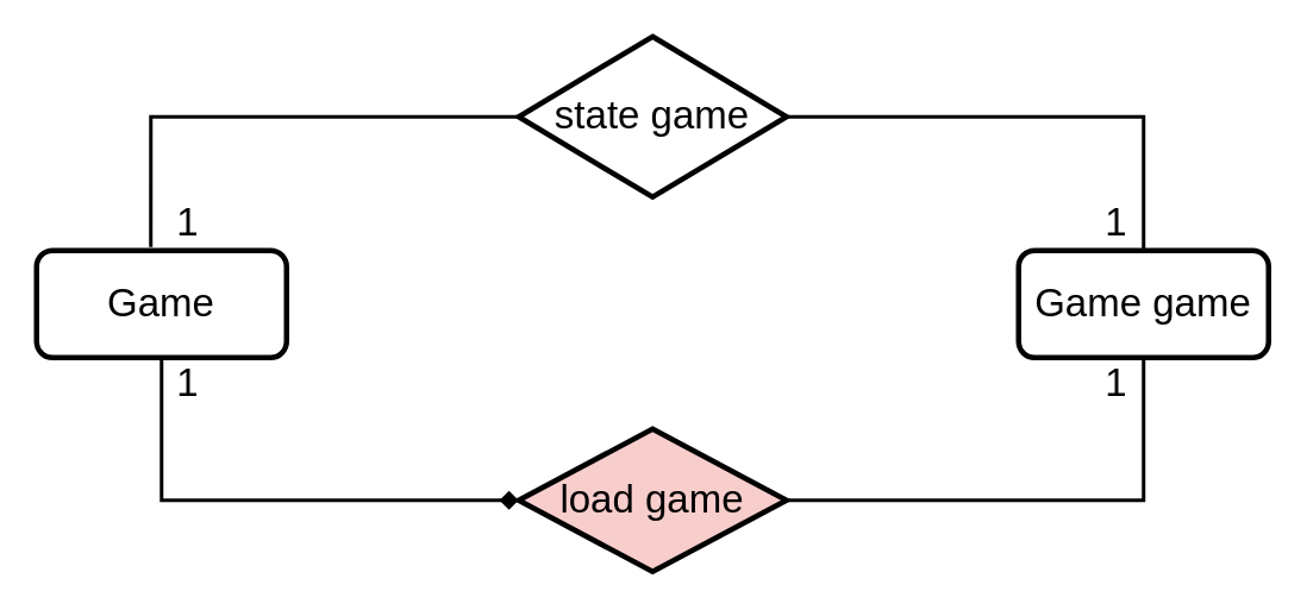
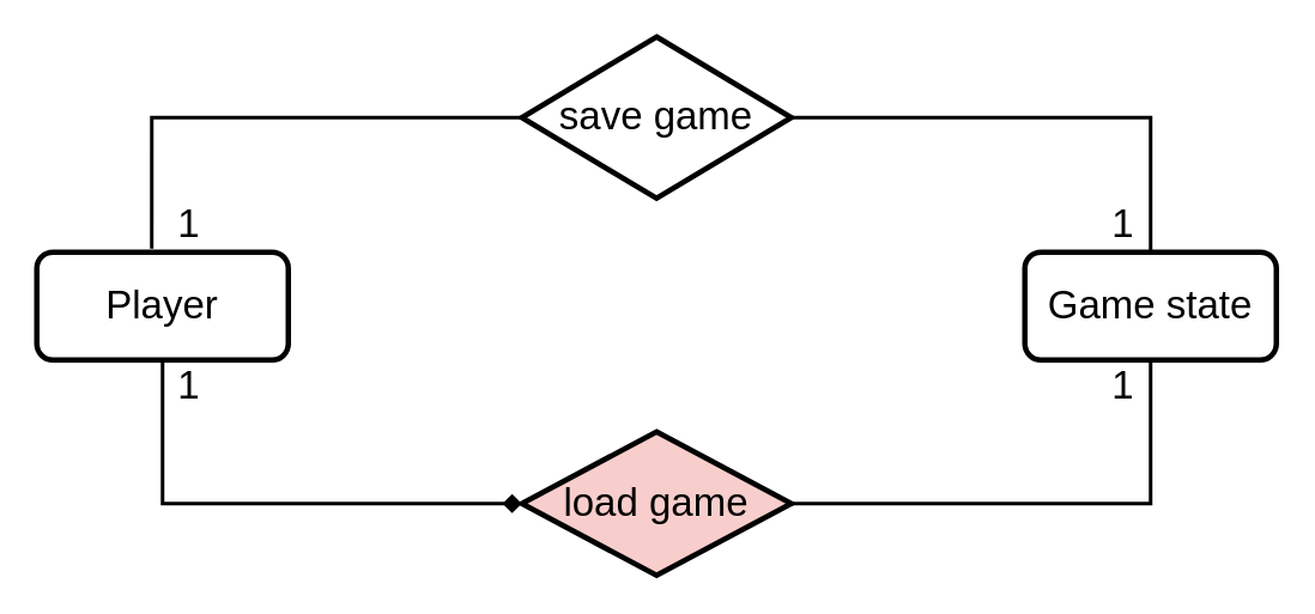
  <mxCell id="0" />
  <mxCell id="1" parent="0" />
- <mxCell id="2" value="&lt;font style=&quot;font-size: 22px&quot;&gt;Game game&lt;/font&gt;" style="rounded=1;whiteSpace=wrap;html=1;strokeWidth=3;" parent="1" vertex="1"><mxGeometry x="570" y="140" width="140" height="60" as="geometry" /></mxCell>
- <mxCell id="3" value="&lt;font style=&quot;font-size: 22px&quot;&gt;Game&lt;/font&gt;" style="rounded=1;whiteSpace=wrap;html=1;strokeWidth=3;" parent="1" vertex="1"><mxGeometry x="20" y="140" width="140" height="60" as="geometry" /></mxCell>
- <mxCell id="4" value="state game" style="rhombus;whiteSpace=wrap;html=1;fontSize=22;strokeWidth=3;" vertex="1" parent="1"><mxGeometry x="290" y="20" width="150" height="90" as="geometry" /></mxCell>
+ <mxCell id="2" value="&lt;font style=&quot;font-size: 22px&quot;&gt;Game state&lt;/font&gt;" style="rounded=1;whiteSpace=wrap;html=1;strokeWidth=3;" parent="1" vertex="1"><mxGeometry x="570" y="140" width="140" height="60" as="geometry" /></mxCell>
+ <mxCell id="3" value="&lt;font style=&quot;font-size: 22px&quot;&gt;Player&lt;/font&gt;" style="rounded=1;whiteSpace=wrap;html=1;strokeWidth=3;" parent="1" vertex="1"><mxGeometry x="20" y="140" width="140" height="60" as="geometry" /></mxCell>
+ <mxCell id="4" value="save game" style="rhombus;whiteSpace=wrap;html=1;fontSize=22;strokeWidth=3;" vertex="1" parent="1"><mxGeometry x="290" y="20" width="150" height="90" as="geometry" /></mxCell>
  <mxCell id="5" value="load game" style="rhombus;whiteSpace=wrap;html=1;fontSize=22;strokeWidth=3;fillColor=#f8cecc;" vertex="1" parent="1"><mxGeometry x="290" y="240" width="150" height="80" as="geometry" /></mxCell>
  <mxCell id="6" value="" style="endArrow=none;html=1;rounded=0;fontSize=22;strokeColor=default;strokeWidth=2;exitX=1;exitY=0.5;exitDx=0;exitDy=0;entryX=0.5;entryY=0;entryDx=0;entryDy=0;" edge="1" parent="1" source="4" target="2"><mxGeometry width="50" height="50" relative="1" as="geometry"><mxPoint x="500" y="70" as="sourcePoint" /><mxPoint x="550" y="20" as="targetPoint" /><Array as="points"><mxPoint x="640" y="65" /></Array></mxGeometry></mxCell>
  <mxCell id="7" value="" style="endArrow=none;html=1;rounded=0;fontSize=22;strokeColor=default;strokeWidth=2;entryX=0.5;entryY=1;entryDx=0;entryDy=0;exitX=1;exitY=0.5;exitDx=0;exitDy=0;" edge="1" parent="1" source="5" target="2"><mxGeometry width="50" height="50" relative="1" as="geometry"><mxPoint x="530" y="320" as="sourcePoint" /><mxPoint x="580" y="270" as="targetPoint" /><Array as="points"><mxPoint x="640" y="280" /></Array></mxGeometry></mxCell>
  <mxCell id="8" value="" style="endArrow=none;html=1;rounded=0;fontSize=22;strokeColor=default;strokeWidth=2;exitX=0.457;exitY=-0.033;exitDx=0;exitDy=0;exitPerimeter=0;entryX=0;entryY=0.5;entryDx=0;entryDy=0;" edge="1" parent="1" source="3" target="4"><mxGeometry width="50" height="50" relative="1" as="geometry"><mxPoint x="90" y="100" as="sourcePoint" /><mxPoint x="140" y="50" as="targetPoint" /><Array as="points"><mxPoint x="84" y="65" /></Array></mxGeometry></mxCell>
  <mxCell id="9" value="" style="endArrow=diamond;html=1;rounded=0;fontSize=22;strokeColor=default;strokeWidth=2;exitX=0.5;exitY=1;exitDx=0;exitDy=0;entryX=0;entryY=0.5;entryDx=0;entryDy=0;" edge="1" parent="1" source="3" target="5"><mxGeometry width="50" height="50" relative="1" as="geometry"><mxPoint x="110" y="330" as="sourcePoint" /><mxPoint x="160" y="290" as="targetPoint" /><Array as="points"><mxPoint x="90" y="280" /></Array></mxGeometry></mxCell>
  <mxCell id="10" value="1" style="text;html=1;strokeColor=none;fillColor=none;align=center;verticalAlign=middle;whiteSpace=wrap;rounded=0;fontSize=22;" vertex="1" parent="1"><mxGeometry x="90" y="110" width="30" height="30" as="geometry" /></mxCell>
  <mxCell id="11" value="1" style="text;html=1;strokeColor=none;fillColor=none;align=center;verticalAlign=middle;whiteSpace=wrap;rounded=0;fontSize=22;" vertex="1" parent="1"><mxGeometry x="610" y="110" width="30" height="30" as="geometry" /></mxCell>
  <mxCell id="12" value="1" style="text;html=1;strokeColor=none;fillColor=none;align=center;verticalAlign=middle;whiteSpace=wrap;rounded=0;fontSize=22;" vertex="1" parent="1"><mxGeometry x="90" y="200" width="30" height="30" as="geometry" /></mxCell>
  <mxCell id="13" value="1" style="text;html=1;strokeColor=none;fillColor=none;align=center;verticalAlign=middle;whiteSpace=wrap;rounded=0;fontSize=22;" vertex="1" parent="1"><mxGeometry x="610" y="200" width="30" height="30" as="geometry" /></mxCell>
